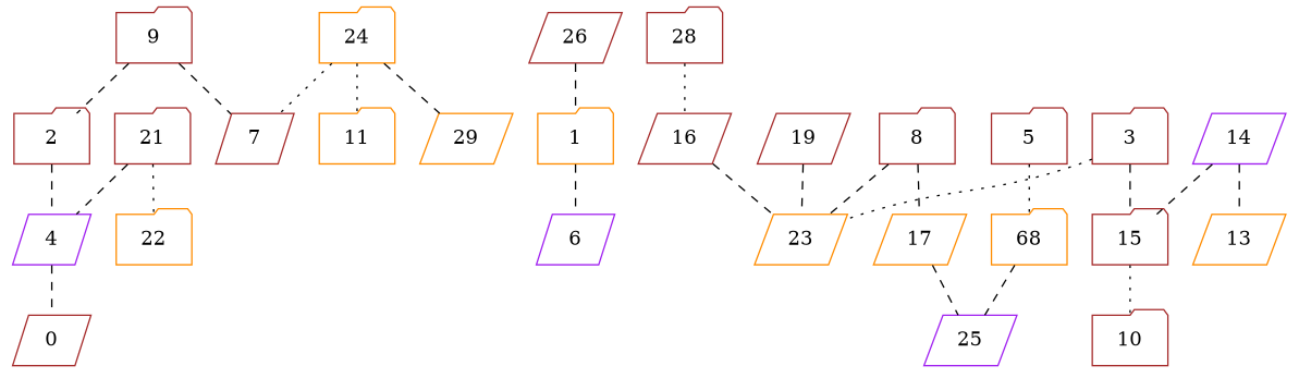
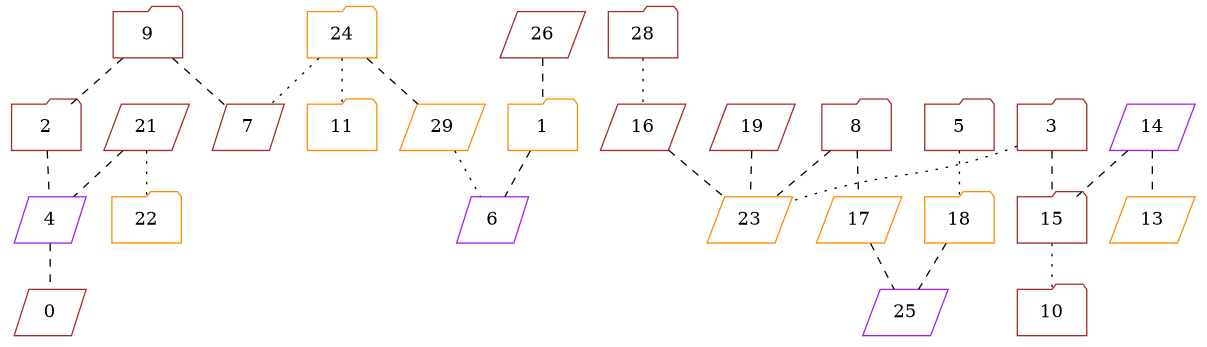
  graph {
    node [color=brown shape=parallelogram]
    edge [style=dashed]
    4 [color=purple]
    0
-   21 [shape=folder]
+   21
    22 [color=darkorange shape=folder]
    2 [shape=folder]
    9 [shape=folder]
    7
    24 [color=darkorange shape=folder]
    11 [color=darkorange shape=folder]
    29 [color=darkorange]
    6 [color=purple]
    1 [color=darkorange shape=folder]
    26
    23 [color=darkorange]
    16
    19
    8 [shape=folder]
    17 [color=darkorange]
    25 [color=purple]
    5 [shape=folder]
-   18 [color=darkorange shape=folder label=68]
+   18 [color=darkorange shape=folder]
    3 [shape=folder]
    15 [shape=folder]
    10 [shape=folder]
    14 [color=purple]
    13 [color=darkorange]
    28 [shape=folder]
    4 -- 0
    21 -- 4
    21 -- 22 [style=dotted]
    2 -- 4
    9 -- 2
    9 -- 7
    24 -- 7 [style=dotted]
    24 -- 11 [style=dotted]
    24 -- 29
+   29 -- 6 [style=dotted]
    1 -- 6
    26 -- 1
    16 -- 23
    19 -- 23
    8 -- 23
    8 -- 17
    17 -- 25
    5 -- 18 [style=dotted]
    18 -- 25
    3 -- 23 [style=dotted]
    3 -- 15
    15 -- 10 [style=dotted]
    14 -- 15
    14 -- 13
    28 -- 16 [style=dotted]
  }
